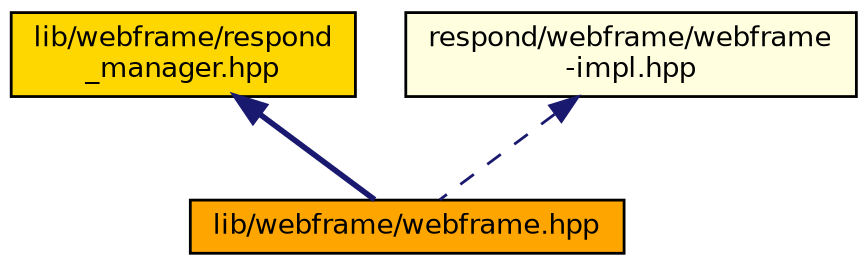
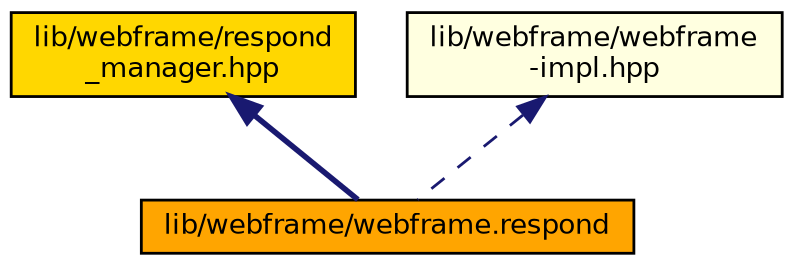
  digraph {
    node [color=black fontname=Helvetica fontsize=10 shape=record style=filled]
    edge [color=midnightblue dir=back fontname=Helvetica fontsize=10 labelfontname=Helvetica labelfontsize=10]
    n1 [fillcolor=gold fontcolor=black height=0.2 label="lib/webframe/respond\l_manager.hpp" width=0.4]
-   n2 [fillcolor=orange height=0.2 label="lib/webframe/webframe.hpp" width=0.4]
-   n3 [fillcolor=lightyellow height=0.2 label="respond/webframe/webframe\l-impl.hpp" width=0.4]
+   n2 [fillcolor=orange height=0.2 label="lib/webframe/webframe.respond" width=0.4]
+   n3 [fillcolor=lightyellow height=0.2 label="lib/webframe/webframe\l-impl.hpp" width=0.4]
    n1 -> n2 [style=bold]
    n3 -> n2 [style=dashed]
  }
